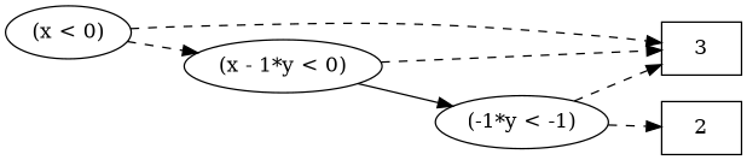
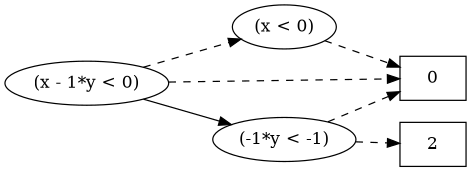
  digraph {
    rankdir=LR
    edge [style=dashed]
    n1 [label="(x < 0)"]
-   n2 [label=3 shape=box]
+   n2 [label=0 shape=box]
    n3 [label=2 shape=box]
    n4 [label="(x - 1*y < 0)"]
    n5 [label="(-1*y < -1)"]
    subgraph sub_1 {
      rank=same
      n1
    }
    subgraph sub_2 {
      rank=same
      n2
      n3
    }
    subgraph sub_3 {
      rank=same
      n4
    }
    subgraph sub_4 {
      rank=same
      n5
    }
    n1 -> n2
-   n1 -> n4
+   n4 -> n1
    n4 -> n2
    n4 -> n5 [style=""]
    n5 -> n2
    n5 -> n3
  }
